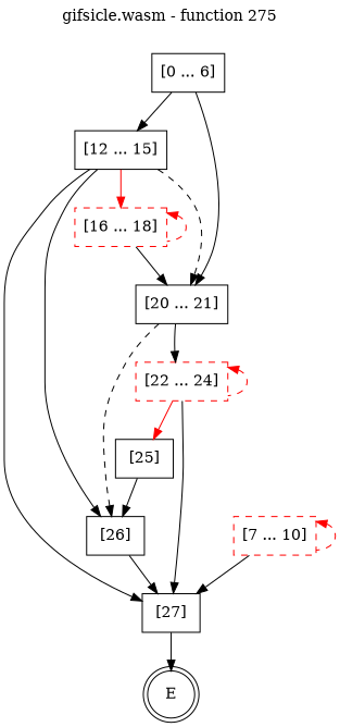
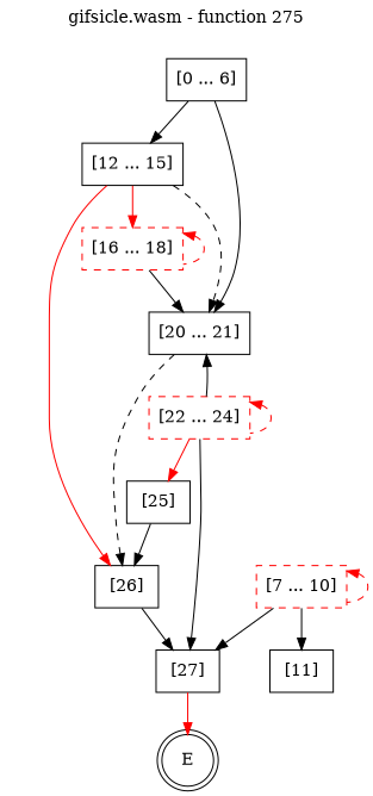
  digraph {
    label="gifsicle.wasm - function 275"
    labelfontcolor=black
    labelfontname=Helvetica
    labelfontsize=16
    labelloc=t
    node [shape=box color=black style=solid]
    E [shape=doublecircle color="" style=""]
    n2 [label="[0 ... 6]"]
    n3 [label="[12 ... 15]"]
    n4 [label="[20 ... 21]"]
    n5 [color=red label="[7 ... 10]" style=dashed]
+   n6 [label="[11]"]
    n7 [label="[27]"]
    n8 [color=red label="[16 ... 18]" style=dashed]
    n9 [label="[26]"]
    n10 [color=red label="[22 ... 24]" style=dashed]
    n11 [label="[25]"]
    n2 -> n3
    n2 -> n4
    n3 -> n4 [style=dashed]
-   n3 -> n7
    n3 -> n8 [color=red]
-   n3 -> n9
+   n3 -> n9 [color=red]
    n4 -> n9 [style=dashed]
-   n4 -> n10
+   n10 -> n4
    n5 -> n5 [color=red dir=back style=dashed]
+   n5 -> n6
    n5 -> n7
-   n7 -> E
+   n7 -> E [color=red]
    n8 -> n4
    n8 -> n8 [color=red dir=back style=dashed]
    n9 -> n7
    n10 -> n7
    n10 -> n10 [color=red dir=back style=dashed]
    n10 -> n11 [color=red]
    n11 -> n9
  }
